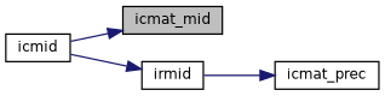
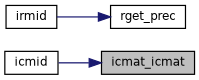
  digraph {
    rankdir=LR
    node [color=black fillcolor=white fontname=Helvetica fontsize=10 shape=record style=filled]
    edge [color=midnightblue fontname=Helvetica fontsize=10 labelfontname=Helvetica labelfontsize=10 style=solid]
-   n1 [fillcolor=grey75 fontcolor=black height=0.2 label=icmat_mid width=0.4]
+   n1 [fillcolor=grey75 fontcolor=black height=0.2 label=icmat_icmat width=0.4]
    n2 [height=0.2 label=icmid width=0.4]
    n3 [height=0.2 label=irmid width=0.4]
-   n4 [height=0.2 label=icmat_prec width=0.4]
+   n4 [height=0.2 label=rget_prec width=0.4]
    n2 -> n1
-   n2 -> n3
    n3 -> n4
  }
